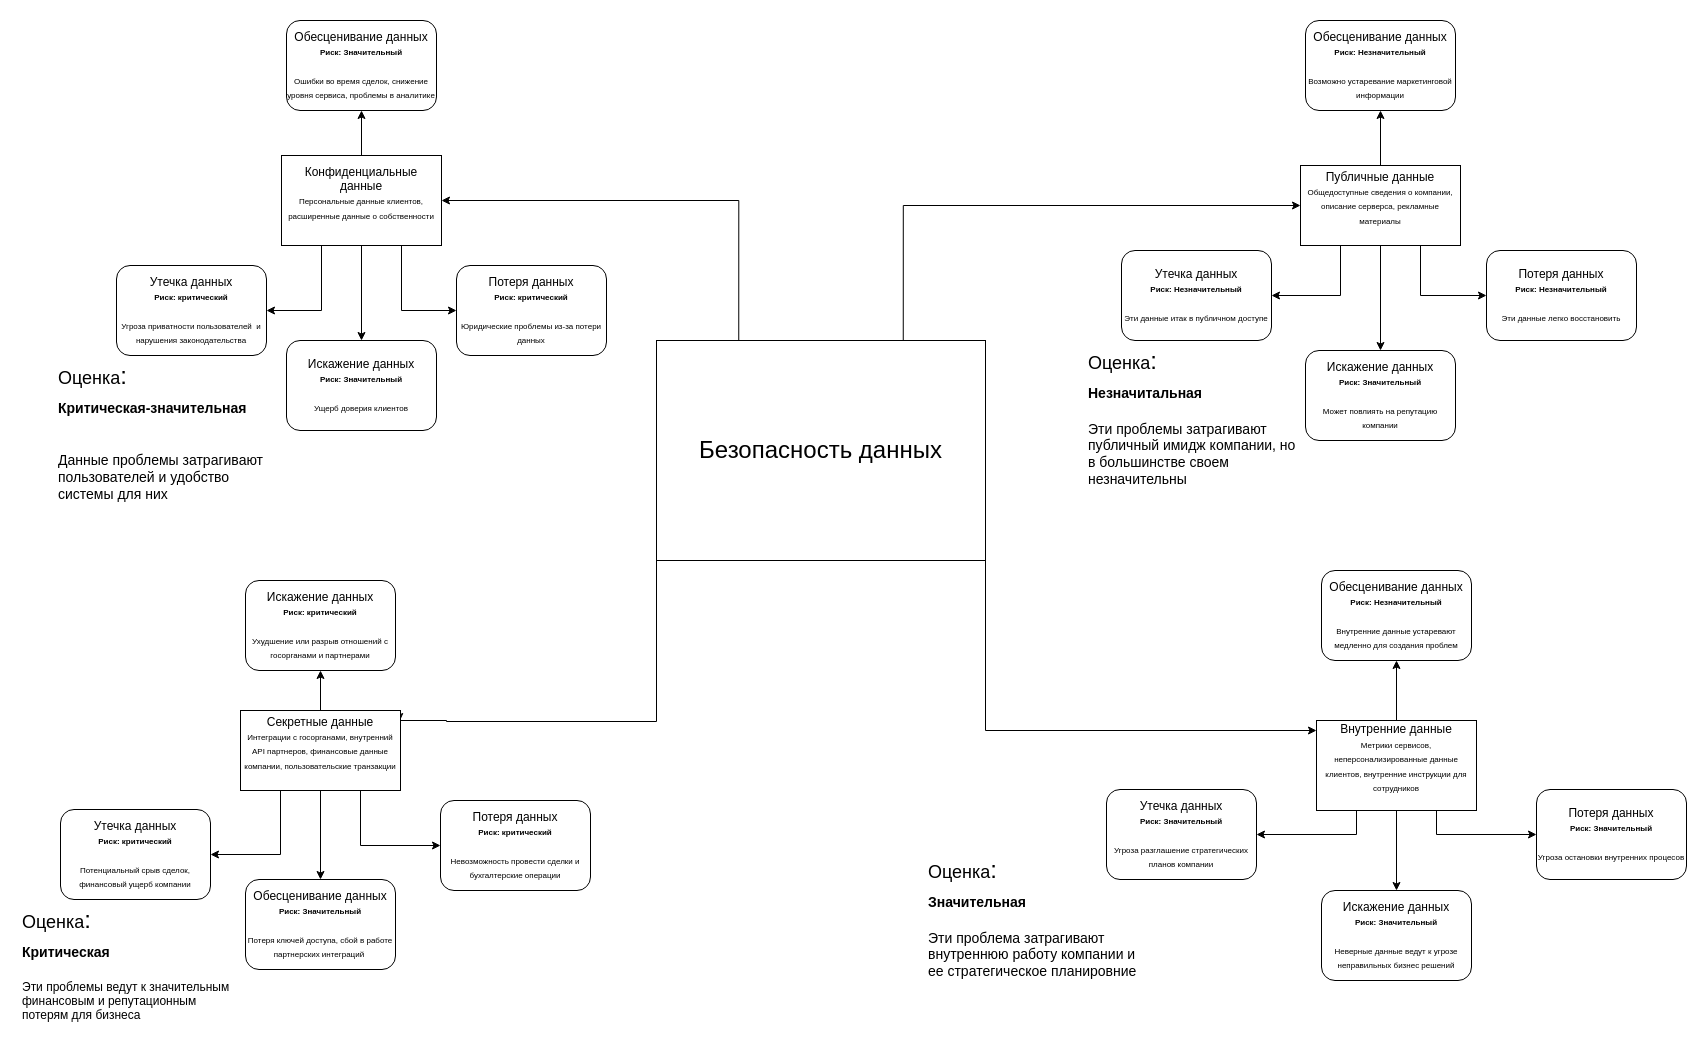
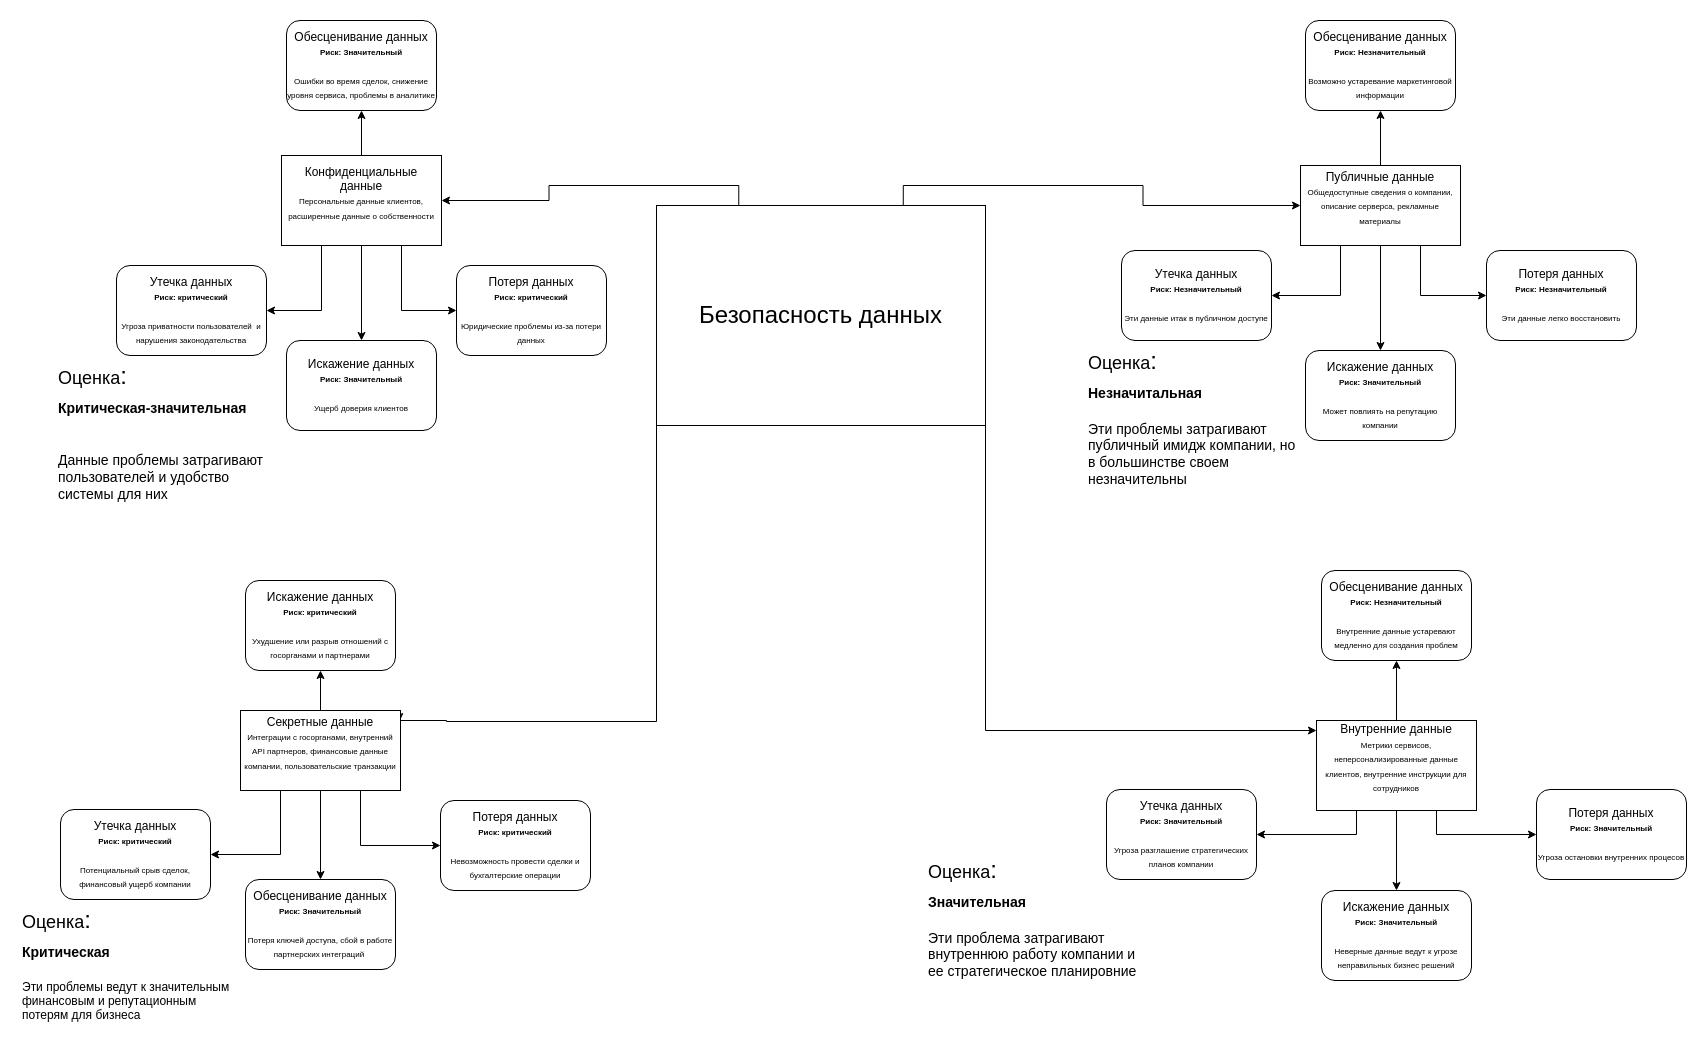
  <mxCell id="0" />
  <mxCell id="1" parent="0" />
  <mxCell id="2" style="edgeStyle=orthogonalEdgeStyle;rounded=0;orthogonalLoop=1;jettySize=auto;html=1;exitX=0.25;exitY=0;exitDx=0;exitDy=0;entryX=1;entryY=0.5;entryDx=0;entryDy=0;" parent="1" source="5" target="20" edge="1"><mxGeometry relative="1" as="geometry" /></mxCell>
  <mxCell id="3" style="edgeStyle=orthogonalEdgeStyle;rounded=0;orthogonalLoop=1;jettySize=auto;html=1;exitX=0.75;exitY=0;exitDx=0;exitDy=0;entryX=0;entryY=0.5;entryDx=0;entryDy=0;" parent="1" source="5" target="15" edge="1"><mxGeometry relative="1" as="geometry" /></mxCell>
  <mxCell id="4" style="edgeStyle=orthogonalEdgeStyle;rounded=0;orthogonalLoop=1;jettySize=auto;html=1;exitX=0;exitY=0.75;exitDx=0;exitDy=0;entryX=0.994;entryY=0.139;entryDx=0;entryDy=0;entryPerimeter=0;" parent="1" source="5" target="10" edge="1"><mxGeometry relative="1" as="geometry"><mxPoint x="526" y="710" as="targetPoint" /><Array as="points"><mxPoint x="656" y="721" /><mxPoint x="446" y="721" /><mxPoint x="399" y="720" /></Array></mxGeometry></mxCell>
- <mxCell id="5" value="&lt;font style=&quot;font-size: 24px;&quot;&gt;Безопасность данных&lt;/font&gt;" style="rounded=0;whiteSpace=wrap;html=1;" parent="1" vertex="1"><mxGeometry x="656" y="340" width="329" height="220" as="geometry" /></mxCell>
+ <mxCell id="5" value="&lt;font style=&quot;font-size: 24px;&quot;&gt;Безопасность данных&lt;/font&gt;" style="rounded=0;whiteSpace=wrap;html=1;" parent="1" vertex="1"><mxGeometry x="656" y="205" width="329" height="220" as="geometry" /></mxCell>
  <mxCell id="6" style="edgeStyle=orthogonalEdgeStyle;rounded=0;orthogonalLoop=1;jettySize=auto;html=1;exitX=0.5;exitY=1;exitDx=0;exitDy=0;" edge="1" parent="1" source="10" target="29"><mxGeometry relative="1" as="geometry" /></mxCell>
  <mxCell id="7" style="edgeStyle=orthogonalEdgeStyle;rounded=0;orthogonalLoop=1;jettySize=auto;html=1;exitX=0.75;exitY=1;exitDx=0;exitDy=0;entryX=0;entryY=0.5;entryDx=0;entryDy=0;" edge="1" parent="1" source="10" target="28"><mxGeometry relative="1" as="geometry" /></mxCell>
  <mxCell id="8" style="edgeStyle=orthogonalEdgeStyle;rounded=0;orthogonalLoop=1;jettySize=auto;html=1;exitX=0.25;exitY=1;exitDx=0;exitDy=0;entryX=1;entryY=0.5;entryDx=0;entryDy=0;" edge="1" parent="1" source="10" target="26"><mxGeometry relative="1" as="geometry" /></mxCell>
  <mxCell id="9" style="edgeStyle=orthogonalEdgeStyle;rounded=0;orthogonalLoop=1;jettySize=auto;html=1;exitX=0.5;exitY=0;exitDx=0;exitDy=0;entryX=0.5;entryY=1;entryDx=0;entryDy=0;" edge="1" parent="1" source="10" target="27"><mxGeometry relative="1" as="geometry" /></mxCell>
  <mxCell id="10" value="Секретные данные&lt;br&gt;&lt;span style=&quot;font-size: 8px;&quot;&gt;Интеграции с госорганами, внутренний API партнеров, финансовые данные компании, пользовательские транзакции&lt;/span&gt;&lt;br&gt;&lt;div&gt;&lt;br&gt;&lt;/div&gt;" style="rounded=0;whiteSpace=wrap;html=1;" parent="1" vertex="1"><mxGeometry x="240" y="710" width="160" height="80" as="geometry" /></mxCell>
  <mxCell id="11" style="edgeStyle=orthogonalEdgeStyle;rounded=0;orthogonalLoop=1;jettySize=auto;html=1;exitX=0.5;exitY=1;exitDx=0;exitDy=0;" edge="1" parent="1" source="15" target="42"><mxGeometry relative="1" as="geometry" /></mxCell>
  <mxCell id="12" style="edgeStyle=orthogonalEdgeStyle;rounded=0;orthogonalLoop=1;jettySize=auto;html=1;exitX=0.25;exitY=1;exitDx=0;exitDy=0;entryX=1;entryY=0.5;entryDx=0;entryDy=0;" edge="1" parent="1" source="15" target="41"><mxGeometry relative="1" as="geometry" /></mxCell>
  <mxCell id="13" style="edgeStyle=orthogonalEdgeStyle;rounded=0;orthogonalLoop=1;jettySize=auto;html=1;exitX=0.75;exitY=1;exitDx=0;exitDy=0;entryX=0;entryY=0.5;entryDx=0;entryDy=0;" edge="1" parent="1" source="15" target="43"><mxGeometry relative="1" as="geometry" /></mxCell>
  <mxCell id="14" style="edgeStyle=orthogonalEdgeStyle;rounded=0;orthogonalLoop=1;jettySize=auto;html=1;exitX=0.5;exitY=0;exitDx=0;exitDy=0;entryX=0.5;entryY=1;entryDx=0;entryDy=0;" edge="1" parent="1" source="15" target="44"><mxGeometry relative="1" as="geometry" /></mxCell>
  <mxCell id="15" value="Публичные данные&lt;br&gt;&lt;span style=&quot;font-size: 8px;&quot;&gt;Общедоступные сведения о компании, описание серверса, рекламные материалы&lt;/span&gt;&lt;br&gt;&lt;div&gt;&lt;br&gt;&lt;/div&gt;" style="rounded=0;whiteSpace=wrap;html=1;" parent="1" vertex="1"><mxGeometry x="1300" y="165" width="160" height="80" as="geometry" /></mxCell>
  <mxCell id="16" style="edgeStyle=orthogonalEdgeStyle;rounded=0;orthogonalLoop=1;jettySize=auto;html=1;exitX=0.5;exitY=1;exitDx=0;exitDy=0;entryX=0.5;entryY=0;entryDx=0;entryDy=0;" edge="1" parent="1" source="20" target="32"><mxGeometry relative="1" as="geometry" /></mxCell>
  <mxCell id="17" style="edgeStyle=orthogonalEdgeStyle;rounded=0;orthogonalLoop=1;jettySize=auto;html=1;exitX=0.75;exitY=1;exitDx=0;exitDy=0;entryX=0;entryY=0.5;entryDx=0;entryDy=0;" edge="1" parent="1" source="20" target="33"><mxGeometry relative="1" as="geometry" /></mxCell>
  <mxCell id="18" style="edgeStyle=orthogonalEdgeStyle;rounded=0;orthogonalLoop=1;jettySize=auto;html=1;exitX=0.25;exitY=1;exitDx=0;exitDy=0;entryX=1;entryY=0.5;entryDx=0;entryDy=0;" edge="1" parent="1" source="20" target="31"><mxGeometry relative="1" as="geometry" /></mxCell>
  <mxCell id="19" style="edgeStyle=orthogonalEdgeStyle;rounded=0;orthogonalLoop=1;jettySize=auto;html=1;exitX=0.5;exitY=0;exitDx=0;exitDy=0;entryX=0.5;entryY=1;entryDx=0;entryDy=0;" edge="1" parent="1" source="20" target="34"><mxGeometry relative="1" as="geometry" /></mxCell>
  <mxCell id="20" value="Конфиденциальные данные&lt;br&gt;&lt;span style=&quot;font-size: 8px;&quot;&gt;Персональные данные клиентов, расширенные данные о собственности&lt;/span&gt;&lt;br&gt;&lt;div&gt;&lt;br&gt;&lt;/div&gt;" style="rounded=0;whiteSpace=wrap;html=1;" parent="1" vertex="1"><mxGeometry x="281" y="155" width="160" height="90" as="geometry" /></mxCell>
  <mxCell id="21" style="edgeStyle=orthogonalEdgeStyle;rounded=0;orthogonalLoop=1;jettySize=auto;html=1;exitX=0.5;exitY=0;exitDx=0;exitDy=0;entryX=0.5;entryY=1;entryDx=0;entryDy=0;" edge="1" parent="1" source="25" target="39"><mxGeometry relative="1" as="geometry" /></mxCell>
  <mxCell id="22" style="edgeStyle=orthogonalEdgeStyle;rounded=0;orthogonalLoop=1;jettySize=auto;html=1;exitX=0.5;exitY=1;exitDx=0;exitDy=0;entryX=0.5;entryY=0;entryDx=0;entryDy=0;" edge="1" parent="1" source="25" target="37"><mxGeometry relative="1" as="geometry" /></mxCell>
  <mxCell id="23" style="edgeStyle=orthogonalEdgeStyle;rounded=0;orthogonalLoop=1;jettySize=auto;html=1;exitX=0.25;exitY=1;exitDx=0;exitDy=0;entryX=1;entryY=0.5;entryDx=0;entryDy=0;" edge="1" parent="1" source="25" target="36"><mxGeometry relative="1" as="geometry" /></mxCell>
  <mxCell id="24" style="edgeStyle=orthogonalEdgeStyle;rounded=0;orthogonalLoop=1;jettySize=auto;html=1;exitX=0.75;exitY=1;exitDx=0;exitDy=0;entryX=0;entryY=0.5;entryDx=0;entryDy=0;" edge="1" parent="1" source="25" target="38"><mxGeometry relative="1" as="geometry" /></mxCell>
  <mxCell id="25" value="Внутренние данные&lt;br&gt;&lt;span style=&quot;font-size: 8px;&quot;&gt;Метрики сервисов, неперсонализированные данные клиентов, внутренние инструкции для сотрудников&lt;/span&gt;&lt;br&gt;&lt;div&gt;&lt;br&gt;&lt;/div&gt;" style="rounded=0;whiteSpace=wrap;html=1;" parent="1" vertex="1"><mxGeometry x="1316" y="720" width="160" height="90" as="geometry" /></mxCell>
  <mxCell id="26" value="Утечка данных&lt;br&gt;&lt;span style=&quot;font-size: 8px;&quot;&gt;&lt;b&gt;Риск: критический&lt;br&gt;&lt;/b&gt;&lt;/span&gt;&lt;br&gt;&lt;div&gt;&lt;font style=&quot;font-size: 8px;&quot;&gt;Потенциальный срыв сделок, финансовый ущерб компании&lt;/font&gt;&lt;/div&gt;" style="rounded=1;whiteSpace=wrap;html=1;" parent="1" vertex="1"><mxGeometry x="60" y="809" width="150" height="90" as="geometry" /></mxCell>
  <mxCell id="27" value="Искажение данных&lt;br&gt;&lt;span style=&quot;font-size: 8px;&quot;&gt;&lt;b&gt;Риск: критический&lt;br&gt;&lt;/b&gt;&lt;/span&gt;&lt;br&gt;&lt;div&gt;&lt;span style=&quot;font-size: 8px;&quot;&gt;Ухудшение или разрыв отношений с госорганами и партнерами&lt;/span&gt;&lt;/div&gt;" style="rounded=1;whiteSpace=wrap;html=1;" parent="1" vertex="1"><mxGeometry x="245" y="580" width="150" height="90" as="geometry" /></mxCell>
  <mxCell id="28" value="Потеря данных&lt;br&gt;&lt;span style=&quot;font-size: 8px;&quot;&gt;&lt;b&gt;Риск: критический&lt;br&gt;&lt;/b&gt;&lt;/span&gt;&lt;br&gt;&lt;div&gt;&lt;span style=&quot;font-size: 8px;&quot;&gt;Невозможность провести сделки и бухгалтерские операции&lt;/span&gt;&lt;/div&gt;" style="rounded=1;whiteSpace=wrap;html=1;" parent="1" vertex="1"><mxGeometry x="440" y="800" width="150" height="90" as="geometry" /></mxCell>
  <mxCell id="29" value="Обесценивание данных&lt;br&gt;&lt;span style=&quot;font-size: 8px;&quot;&gt;&lt;b&gt;Риск: Значительный&lt;br&gt;&lt;/b&gt;&lt;/span&gt;&lt;br&gt;&lt;div&gt;&lt;span style=&quot;font-size: 8px; background-color: initial;&quot;&gt;Потеря ключей доступа, с&lt;/span&gt;&lt;span style=&quot;font-size: 8px;&quot;&gt;бой в работе партнерских интеграций&amp;nbsp;&lt;/span&gt;&lt;/div&gt;" style="rounded=1;whiteSpace=wrap;html=1;" parent="1" vertex="1"><mxGeometry x="245" y="879" width="150" height="90" as="geometry" /></mxCell>
  <mxCell id="30" value="&lt;h1 style=&quot;margin-top: 0px;&quot;&gt;&lt;span style=&quot;font-weight: normal;&quot;&gt;&lt;font style=&quot;font-size: 18px;&quot;&gt;Оценка&lt;/font&gt;:&lt;/span&gt;&lt;br&gt;&lt;font style=&quot;font-size: 14px;&quot;&gt;Критическая&lt;/font&gt;&lt;/h1&gt;&lt;p&gt;Эти проблемы ведут к значительным финансовым и репутационным потерям для бизнеса&lt;/p&gt;" style="text;html=1;whiteSpace=wrap;overflow=hidden;rounded=0;" parent="1" vertex="1"><mxGeometry x="20" y="899" width="220" height="130" as="geometry" /></mxCell>
  <mxCell id="31" value="Утечка данных&lt;br&gt;&lt;span style=&quot;font-size: 8px;&quot;&gt;&lt;b&gt;Риск: критический&lt;br&gt;&lt;/b&gt;&lt;/span&gt;&lt;br&gt;&lt;div&gt;&lt;span style=&quot;font-size: 8px;&quot;&gt;Угроза приватности пользователей&amp;nbsp; и нарушения законодательства&lt;/span&gt;&lt;/div&gt;" style="rounded=1;whiteSpace=wrap;html=1;" parent="1" vertex="1"><mxGeometry x="116" y="265" width="150" height="90" as="geometry" /></mxCell>
  <mxCell id="32" value="Искажение данных&lt;br&gt;&lt;span style=&quot;font-size: 8px;&quot;&gt;&lt;b&gt;Риск: Значительный&lt;br&gt;&lt;/b&gt;&lt;/span&gt;&lt;br&gt;&lt;div&gt;&lt;span style=&quot;font-size: 8px;&quot;&gt;Ущерб доверия клиентов&lt;/span&gt;&lt;/div&gt;" style="rounded=1;whiteSpace=wrap;html=1;" parent="1" vertex="1"><mxGeometry x="286" y="340" width="150" height="90" as="geometry" /></mxCell>
  <mxCell id="33" value="Потеря данных&lt;br&gt;&lt;span style=&quot;font-size: 8px;&quot;&gt;&lt;b&gt;Риск: критический&lt;br&gt;&lt;/b&gt;&lt;/span&gt;&lt;br&gt;&lt;div&gt;&lt;span style=&quot;font-size: 8px;&quot;&gt;Юридические проблемы из-за потери данных&lt;/span&gt;&lt;/div&gt;" style="rounded=1;whiteSpace=wrap;html=1;" parent="1" vertex="1"><mxGeometry x="456" y="265" width="150" height="90" as="geometry" /></mxCell>
  <mxCell id="34" value="Обесценивание данных&lt;br&gt;&lt;span style=&quot;font-size: 8px;&quot;&gt;&lt;b&gt;Риск: Значительный&lt;br&gt;&lt;/b&gt;&lt;/span&gt;&lt;br&gt;&lt;div&gt;&lt;span style=&quot;font-size: 8px;&quot;&gt;Ошибки во время сделок, снижение уровня сервиса, проблемы в аналитике&lt;/span&gt;&lt;/div&gt;" style="rounded=1;whiteSpace=wrap;html=1;" parent="1" vertex="1"><mxGeometry x="286" y="20" width="150" height="90" as="geometry" /></mxCell>
  <mxCell id="35" value="&lt;h1 style=&quot;margin-top: 0px;&quot;&gt;&lt;span style=&quot;font-weight: normal;&quot;&gt;&lt;font style=&quot;font-size: 18px;&quot;&gt;Оценка&lt;/font&gt;:&lt;/span&gt;&lt;br&gt;&lt;font style=&quot;font-size: 14px;&quot;&gt;Критическая-значительная&lt;br&gt;&lt;/font&gt;&lt;/h1&gt;&lt;div&gt;&lt;font style=&quot;font-size: 14px;&quot;&gt;&lt;br&gt;&lt;/font&gt;&lt;/div&gt;&lt;div&gt;&lt;span style=&quot;font-size: 14px;&quot;&gt;Данные проблемы затрагивают пользователей и удобство системы для них&lt;/span&gt;&lt;/div&gt;" style="text;html=1;whiteSpace=wrap;overflow=hidden;rounded=0;" parent="1" vertex="1"><mxGeometry x="56" y="355" width="220" height="150" as="geometry" /></mxCell>
  <mxCell id="36" value="Утечка данных&lt;br&gt;&lt;span style=&quot;font-size: 8px;&quot;&gt;&lt;b&gt;Риск: Значительный&lt;br&gt;&lt;/b&gt;&lt;/span&gt;&lt;br&gt;&lt;div&gt;&lt;span style=&quot;font-size: 8px;&quot;&gt;Угроза разглашение стратегических планов компании&lt;/span&gt;&lt;/div&gt;" style="rounded=1;whiteSpace=wrap;html=1;" parent="1" vertex="1"><mxGeometry x="1106" y="789" width="150" height="90" as="geometry" /></mxCell>
  <mxCell id="37" value="Искажение данных&lt;br&gt;&lt;span style=&quot;font-size: 8px;&quot;&gt;&lt;b&gt;Риск: Значительный&lt;br&gt;&lt;/b&gt;&lt;/span&gt;&lt;br&gt;&lt;div&gt;&lt;span style=&quot;font-size: 8px;&quot;&gt;Неверные данные ведут к угрозе неправильных бизнес решений&lt;/span&gt;&lt;/div&gt;" style="rounded=1;whiteSpace=wrap;html=1;" parent="1" vertex="1"><mxGeometry x="1321" y="890" width="150" height="90" as="geometry" /></mxCell>
  <mxCell id="38" value="Потеря данных&lt;br&gt;&lt;span style=&quot;font-size: 8px;&quot;&gt;&lt;b&gt;Риск: Значительный&lt;br&gt;&lt;/b&gt;&lt;/span&gt;&lt;br&gt;&lt;div&gt;&lt;span style=&quot;font-size: 8px;&quot;&gt;Угроза остановки внутренних процесов&lt;/span&gt;&lt;br&gt;&lt;/div&gt;" style="rounded=1;whiteSpace=wrap;html=1;" parent="1" vertex="1"><mxGeometry x="1536" y="789" width="150" height="90" as="geometry" /></mxCell>
  <mxCell id="39" value="Обесценивание данных&lt;br&gt;&lt;span style=&quot;font-size: 8px;&quot;&gt;&lt;b&gt;Риск: Незначительный&lt;br&gt;&lt;/b&gt;&lt;/span&gt;&lt;br&gt;&lt;div&gt;&lt;span style=&quot;font-size: 8px;&quot;&gt;Внутренние данные устаревают медленно для создания проблем&lt;/span&gt;&lt;/div&gt;" style="rounded=1;whiteSpace=wrap;html=1;" parent="1" vertex="1"><mxGeometry x="1321" y="570" width="150" height="90" as="geometry" /></mxCell>
  <mxCell id="40" value="&lt;h1 style=&quot;margin-top: 0px;&quot;&gt;&lt;span style=&quot;font-weight: normal;&quot;&gt;&lt;font style=&quot;font-size: 18px;&quot;&gt;Оценка&lt;/font&gt;:&lt;span style=&quot;font-size: 14px;&quot;&gt;&lt;br&gt;&lt;/span&gt;&lt;/span&gt;&lt;span style=&quot;font-size: 14px;&quot;&gt;Значительная&lt;/span&gt;&lt;/h1&gt;&lt;div&gt;&lt;span style=&quot;font-size: 14px;&quot;&gt;Эти проблема затрагивают внутреннюю работу компании и ее стратегическое планировние&lt;/span&gt;&lt;/div&gt;" style="text;html=1;whiteSpace=wrap;overflow=hidden;rounded=0;" parent="1" vertex="1"><mxGeometry x="926" y="849" width="220" height="150" as="geometry" /></mxCell>
  <mxCell id="41" value="Утечка данных&lt;br&gt;&lt;span style=&quot;font-size: 8px;&quot;&gt;&lt;b&gt;Риск: Незначительный&lt;br&gt;&lt;/b&gt;&lt;/span&gt;&lt;br&gt;&lt;div&gt;&lt;span style=&quot;font-size: 8px;&quot;&gt;Эти данные итак в публичном доступе&lt;/span&gt;&lt;/div&gt;" style="rounded=1;whiteSpace=wrap;html=1;" parent="1" vertex="1"><mxGeometry x="1121" y="250" width="150" height="90" as="geometry" /></mxCell>
  <mxCell id="42" value="Искажение данных&lt;br&gt;&lt;span style=&quot;font-size: 8px;&quot;&gt;&lt;b&gt;Риск: Значительный&lt;br&gt;&lt;/b&gt;&lt;/span&gt;&lt;br&gt;&lt;div&gt;&lt;span style=&quot;font-size: 8px;&quot;&gt;Может повлиять на репутацию компании&lt;/span&gt;&lt;/div&gt;" style="rounded=1;whiteSpace=wrap;html=1;" parent="1" vertex="1"><mxGeometry x="1305" y="350" width="150" height="90" as="geometry" /></mxCell>
  <mxCell id="43" value="Потеря данных&lt;br&gt;&lt;span style=&quot;font-size: 8px;&quot;&gt;&lt;b&gt;Риск: Незначительный&lt;br&gt;&lt;/b&gt;&lt;/span&gt;&lt;br&gt;&lt;div&gt;&lt;span style=&quot;font-size: 8px;&quot;&gt;Эти данные легко восстановить&lt;/span&gt;&lt;br&gt;&lt;/div&gt;" style="rounded=1;whiteSpace=wrap;html=1;" parent="1" vertex="1"><mxGeometry x="1486" y="250" width="150" height="90" as="geometry" /></mxCell>
  <mxCell id="44" value="Обесценивание данных&lt;br&gt;&lt;span style=&quot;font-size: 8px;&quot;&gt;&lt;b&gt;Риск: Незначительный&lt;br&gt;&lt;/b&gt;&lt;/span&gt;&lt;br&gt;&lt;div&gt;&lt;span style=&quot;font-size: 8px;&quot;&gt;Возможно устаревание маркетинговой информации&lt;/span&gt;&lt;/div&gt;" style="rounded=1;whiteSpace=wrap;html=1;" parent="1" vertex="1"><mxGeometry x="1305" y="20" width="150" height="90" as="geometry" /></mxCell>
  <mxCell id="45" value="&lt;h1 style=&quot;margin-top: 0px;&quot;&gt;&lt;span style=&quot;font-weight: normal;&quot;&gt;&lt;font style=&quot;font-size: 18px;&quot;&gt;Оценка&lt;/font&gt;:&lt;span style=&quot;font-size: 14px;&quot;&gt;&lt;br&gt;&lt;/span&gt;&lt;/span&gt;&lt;span style=&quot;font-size: 14px;&quot;&gt;Незначитальная&lt;/span&gt;&lt;/h1&gt;&lt;div&gt;&lt;span style=&quot;font-size: 14px;&quot;&gt;Эти проблемы затрагивают публичный имидж компании, но в большинстве своем незначительны&lt;/span&gt;&lt;/div&gt;" style="text;html=1;whiteSpace=wrap;overflow=hidden;rounded=0;" parent="1" vertex="1"><mxGeometry x="1086" y="340" width="220" height="150" as="geometry" /></mxCell>
  <mxCell id="46" style="edgeStyle=orthogonalEdgeStyle;rounded=0;orthogonalLoop=1;jettySize=auto;html=1;exitX=1;exitY=0.75;exitDx=0;exitDy=0;" parent="1" source="5" target="25" edge="1"><mxGeometry relative="1" as="geometry"><mxPoint x="1306" y="730" as="targetPoint" /><Array as="points"><mxPoint x="985" y="730" /></Array></mxGeometry></mxCell>
